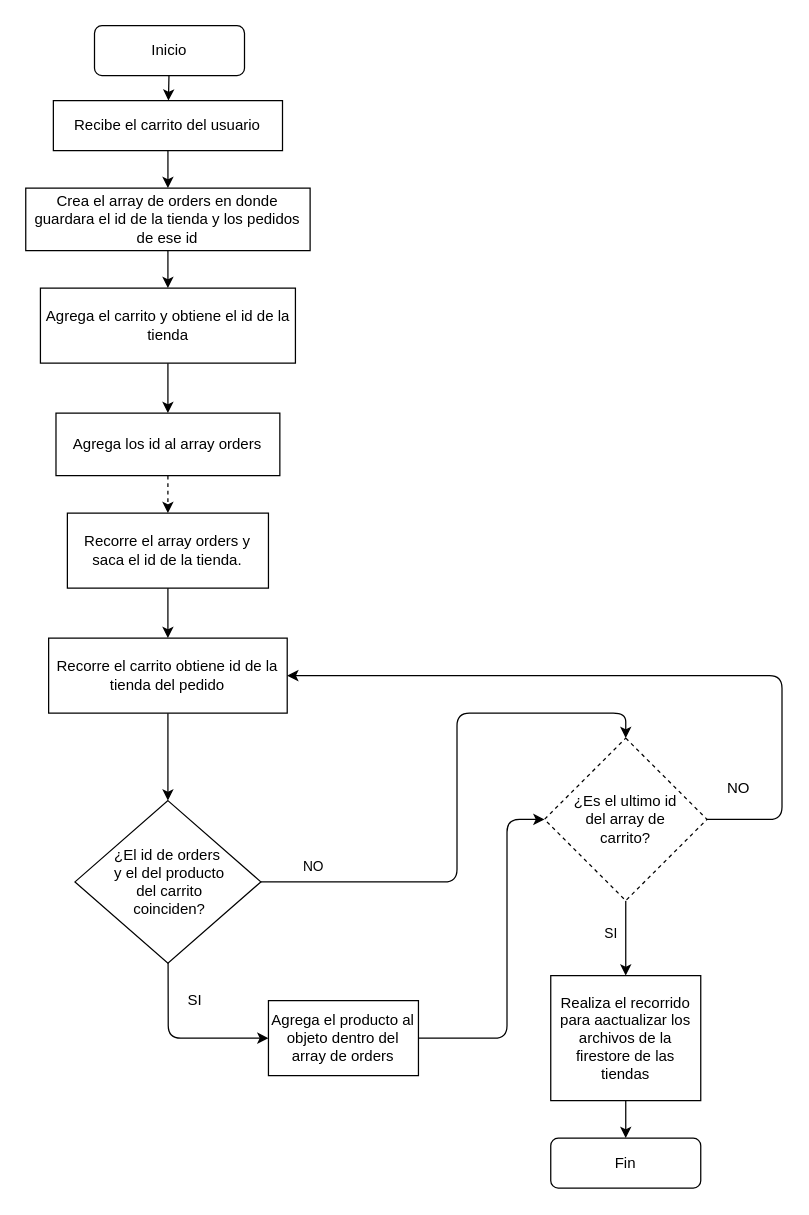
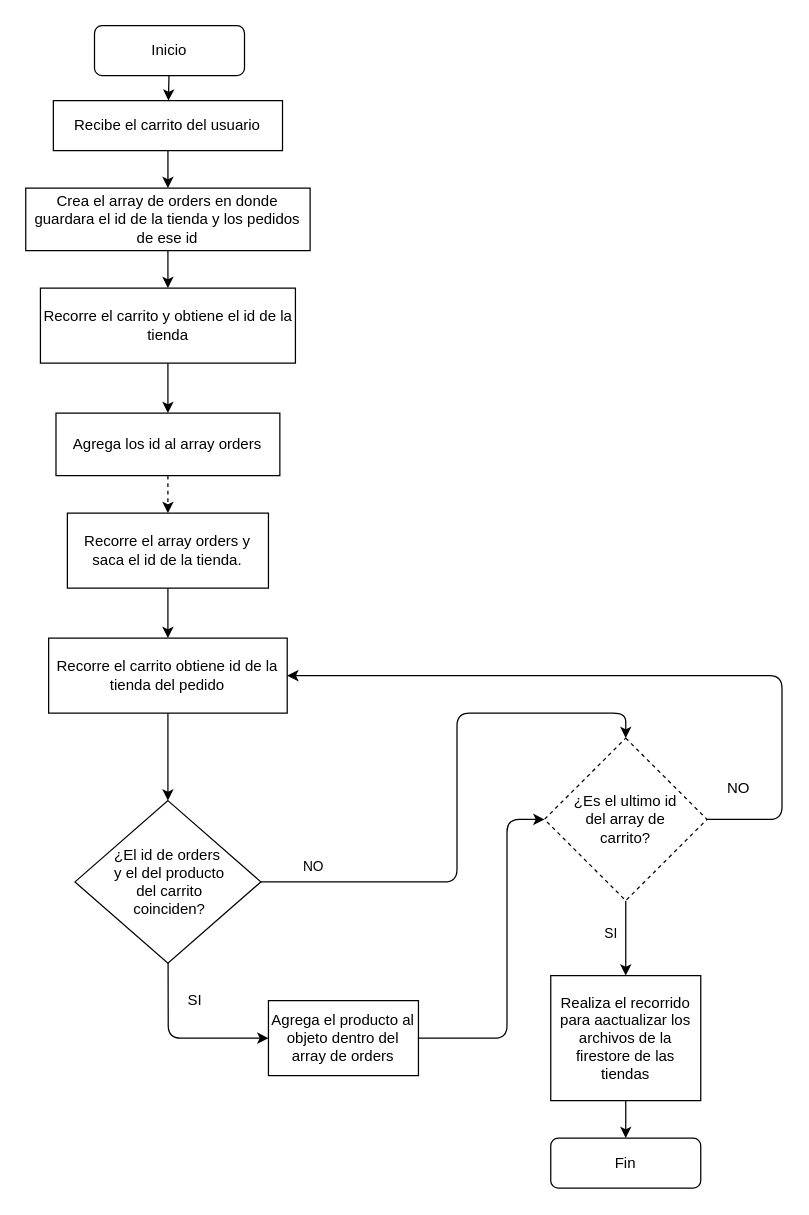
  <mxCell id="0" />
  <mxCell id="1" parent="0" />
  <mxCell id="2" value="" style="edgeStyle=none;html=1;" parent="1" source="3" target="10" edge="1"><mxGeometry relative="1" as="geometry" /></mxCell>
  <mxCell id="3" value="Recibe el carrito del usuario" style="rounded=0;whiteSpace=wrap;html=1;" parent="1" vertex="1"><mxGeometry x="42.09" y="80" width="183.31" height="40" as="geometry" /></mxCell>
  <mxCell id="4" style="edgeStyle=none;html=1;" parent="1" edge="1"><mxGeometry relative="1" as="geometry"><mxPoint x="135" y="100" as="sourcePoint" /><mxPoint x="135" y="100" as="targetPoint" /></mxGeometry></mxCell>
  <mxCell id="5" value="" style="edgeStyle=none;html=1;" parent="1" source="6" target="3" edge="1"><mxGeometry relative="1" as="geometry" /></mxCell>
  <mxCell id="6" value="Inicio" style="rounded=1;whiteSpace=wrap;html=1;" parent="1" vertex="1"><mxGeometry x="75" y="20" width="120" height="40" as="geometry" /></mxCell>
  <mxCell id="7" value="" style="edgeStyle=none;html=1;" parent="1" source="8" target="12" edge="1"><mxGeometry relative="1" as="geometry" /></mxCell>
- <mxCell id="8" value="Agrega el carrito y obtiene el id de la tienda" style="rounded=0;whiteSpace=wrap;html=1;" parent="1" vertex="1"><mxGeometry x="31.74" y="230" width="204" height="60" as="geometry" /></mxCell>
+ <mxCell id="8" value="Recorre el carrito y obtiene el id de la tienda" style="rounded=0;whiteSpace=wrap;html=1;" parent="1" vertex="1"><mxGeometry x="31.74" y="230" width="204" height="60" as="geometry" /></mxCell>
  <mxCell id="9" value="" style="edgeStyle=none;html=1;" parent="1" source="10" target="8" edge="1"><mxGeometry relative="1" as="geometry" /></mxCell>
  <mxCell id="10" value="Crea el array de orders en donde guardara el id de la tienda y los pedidos de ese id" style="whiteSpace=wrap;html=1;rounded=0;" parent="1" vertex="1"><mxGeometry x="20" y="150" width="227.49" height="50" as="geometry" /></mxCell>
  <mxCell id="11" value="" style="edgeStyle=none;html=1;dashed=1;" edge="1" parent="1" source="12" target="14"><mxGeometry relative="1" as="geometry" /></mxCell>
  <mxCell id="12" value="Agrega los id al array orders" style="whiteSpace=wrap;html=1;rounded=0;" parent="1" vertex="1"><mxGeometry x="44.19" y="330" width="179.09" height="50" as="geometry" /></mxCell>
  <mxCell id="13" value="" style="edgeStyle=none;html=1;" parent="1" source="14" target="16" edge="1"><mxGeometry relative="1" as="geometry" /></mxCell>
  <mxCell id="14" value="Recorre el array orders y saca el id de la tienda." style="whiteSpace=wrap;html=1;rounded=0;" parent="1" vertex="1"><mxGeometry x="53.3" y="410" width="160.86" height="60" as="geometry" /></mxCell>
  <mxCell id="15" value="" style="edgeStyle=none;html=1;" parent="1" source="16" target="20" edge="1"><mxGeometry relative="1" as="geometry" /></mxCell>
  <mxCell id="16" value="Recorre el carrito obtiene id de la tienda del pedido" style="whiteSpace=wrap;html=1;rounded=0;" parent="1" vertex="1"><mxGeometry x="38.31" y="510" width="190.86" height="60" as="geometry" /></mxCell>
  <mxCell id="17" style="edgeStyle=none;html=1;exitX=1;exitY=0.5;exitDx=0;exitDy=0;entryX=0.5;entryY=0;entryDx=0;entryDy=0;" parent="1" source="20" target="24" edge="1"><mxGeometry relative="1" as="geometry"><Array as="points"><mxPoint x="365" y="705" /><mxPoint x="365" y="570" /><mxPoint x="500" y="570" /></Array></mxGeometry></mxCell>
  <mxCell id="18" value="NO" style="edgeLabel;html=1;align=center;verticalAlign=middle;resizable=0;points=[];" parent="17" vertex="1" connectable="0"><mxGeometry x="-0.815" y="2" relative="1" as="geometry"><mxPoint y="-11" as="offset" /></mxGeometry></mxCell>
  <mxCell id="19" value="" style="edgeStyle=none;html=1;" parent="1" source="20" target="29" edge="1"><mxGeometry relative="1" as="geometry"><Array as="points"><mxPoint x="134" y="830" /></Array></mxGeometry></mxCell>
  <mxCell id="20" value="¿El id de orders&lt;br&gt;&amp;nbsp;y el del producto&lt;br&gt;&amp;nbsp;del carrito&lt;br&gt;&amp;nbsp;coinciden?" style="rhombus;whiteSpace=wrap;html=1;rounded=0;" parent="1" vertex="1"><mxGeometry x="59.39" y="640" width="148.69" height="130" as="geometry" /></mxCell>
  <mxCell id="21" style="edgeStyle=none;html=1;entryX=1;entryY=0.5;entryDx=0;entryDy=0;" parent="1" source="24" target="16" edge="1"><mxGeometry relative="1" as="geometry"><Array as="points"><mxPoint x="625" y="655" /><mxPoint x="625" y="540" /></Array></mxGeometry></mxCell>
  <mxCell id="22" value="" style="edgeStyle=none;html=1;" parent="1" source="24" target="27" edge="1"><mxGeometry relative="1" as="geometry" /></mxCell>
  <mxCell id="23" value="SI" style="edgeLabel;html=1;align=center;verticalAlign=middle;resizable=0;points=[];" parent="22" vertex="1" connectable="0"><mxGeometry x="-0.697" y="2" relative="1" as="geometry"><mxPoint x="-15" y="16" as="offset" /></mxGeometry></mxCell>
  <mxCell id="24" value="¿Es el ultimo id &lt;br&gt;del array de &lt;br&gt;carrito?" style="rhombus;whiteSpace=wrap;html=1;rounded=0;dashed=1;" parent="1" vertex="1"><mxGeometry x="435" y="590" width="130" height="130" as="geometry" /></mxCell>
  <mxCell id="25" value="NO" style="text;html=1;align=center;verticalAlign=middle;resizable=0;points=[];autosize=1;strokeColor=none;fillColor=none;" parent="1" vertex="1"><mxGeometry x="575" y="620" width="30" height="20" as="geometry" /></mxCell>
  <mxCell id="26" value="" style="edgeStyle=none;html=1;" parent="1" source="27" target="31" edge="1"><mxGeometry relative="1" as="geometry" /></mxCell>
  <mxCell id="27" value="Realiza el recorrido para aactualizar los archivos de la firestore de las tiendas" style="whiteSpace=wrap;html=1;rounded=0;" parent="1" vertex="1"><mxGeometry x="440" y="780" width="120" height="100" as="geometry" /></mxCell>
  <mxCell id="28" style="edgeStyle=none;html=1;entryX=0;entryY=0.5;entryDx=0;entryDy=0;" parent="1" source="29" target="24" edge="1"><mxGeometry relative="1" as="geometry"><Array as="points"><mxPoint x="405" y="830" /><mxPoint x="405" y="655" /></Array></mxGeometry></mxCell>
  <mxCell id="29" value="Agrega el producto al objeto dentro del array de orders" style="whiteSpace=wrap;html=1;rounded=0;" parent="1" vertex="1"><mxGeometry x="214.165" y="800" width="120" height="60" as="geometry" /></mxCell>
  <mxCell id="30" value="SI" style="text;html=1;align=center;verticalAlign=middle;resizable=0;points=[];autosize=1;strokeColor=none;fillColor=none;" parent="1" vertex="1"><mxGeometry x="140" y="790" width="30" height="20" as="geometry" /></mxCell>
  <mxCell id="31" value="Fin" style="rounded=1;whiteSpace=wrap;html=1;" parent="1" vertex="1"><mxGeometry x="440" y="910" width="120" height="40" as="geometry" /></mxCell>
